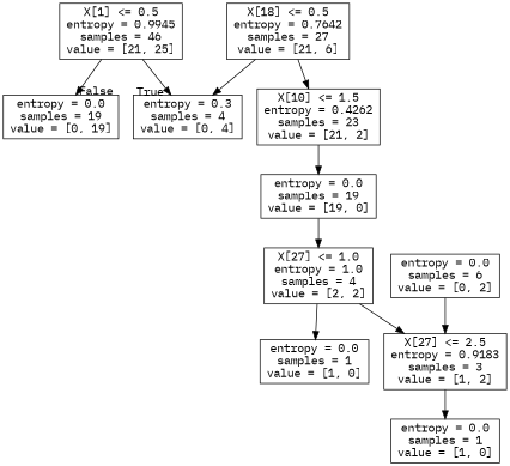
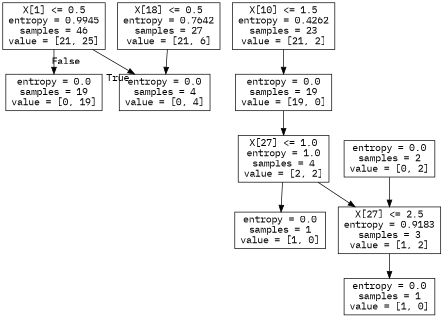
  digraph {
    fontname="IBM Plex Mono"
    node [fontname="IBM Plex Mono" shape=box]
    edge [fontname="IBM Plex Mono"]
    n1 [label="X[1] <= 0.5\nentropy = 0.9945\nsamples = 46\nvalue = [21, 25]"]
    n2 [label="entropy = 0.0\nsamples = 19\nvalue = [0, 19]"]
-   n3 [label="entropy = 0.3\nsamples = 4\nvalue = [0, 4]"]
+   n3 [label="entropy = 0.0\nsamples = 4\nvalue = [0, 4]"]
    n4 [label="X[18] <= 0.5\nentropy = 0.7642\nsamples = 27\nvalue = [21, 6]"]
    n5 [label="X[10] <= 1.5\nentropy = 0.4262\nsamples = 23\nvalue = [21, 2]"]
    n6 [label="entropy = 0.0\nsamples = 19\nvalue = [19, 0]"]
    n7 [label="X[27] <= 1.0\nentropy = 1.0\nsamples = 4\nvalue = [2, 2]"]
    n8 [label="entropy = 0.0\nsamples = 1\nvalue = [1, 0]"]
    n9 [label="X[27] <= 2.5\nentropy = 0.9183\nsamples = 3\nvalue = [1, 2]"]
    n10 [label="entropy = 0.0\nsamples = 1\nvalue = [1, 0]"]
-   n11 [label="entropy = 0.0\nsamples = 6\nvalue = [0, 2]"]
+   n11 [label="entropy = 0.0\nsamples = 2\nvalue = [0, 2]"]
    n1 -> n2 [headlabel=False labelangle=-45 labeldistance=2.5]
    n1 -> n3 [headlabel=True labelangle=45 labeldistance=2.5]
    n4 -> n3
-   n4 -> n5
    n5 -> n6
    n6 -> n7
    n7 -> n8
    n7 -> n9
    n9 -> n10
    n11 -> n9
  }
